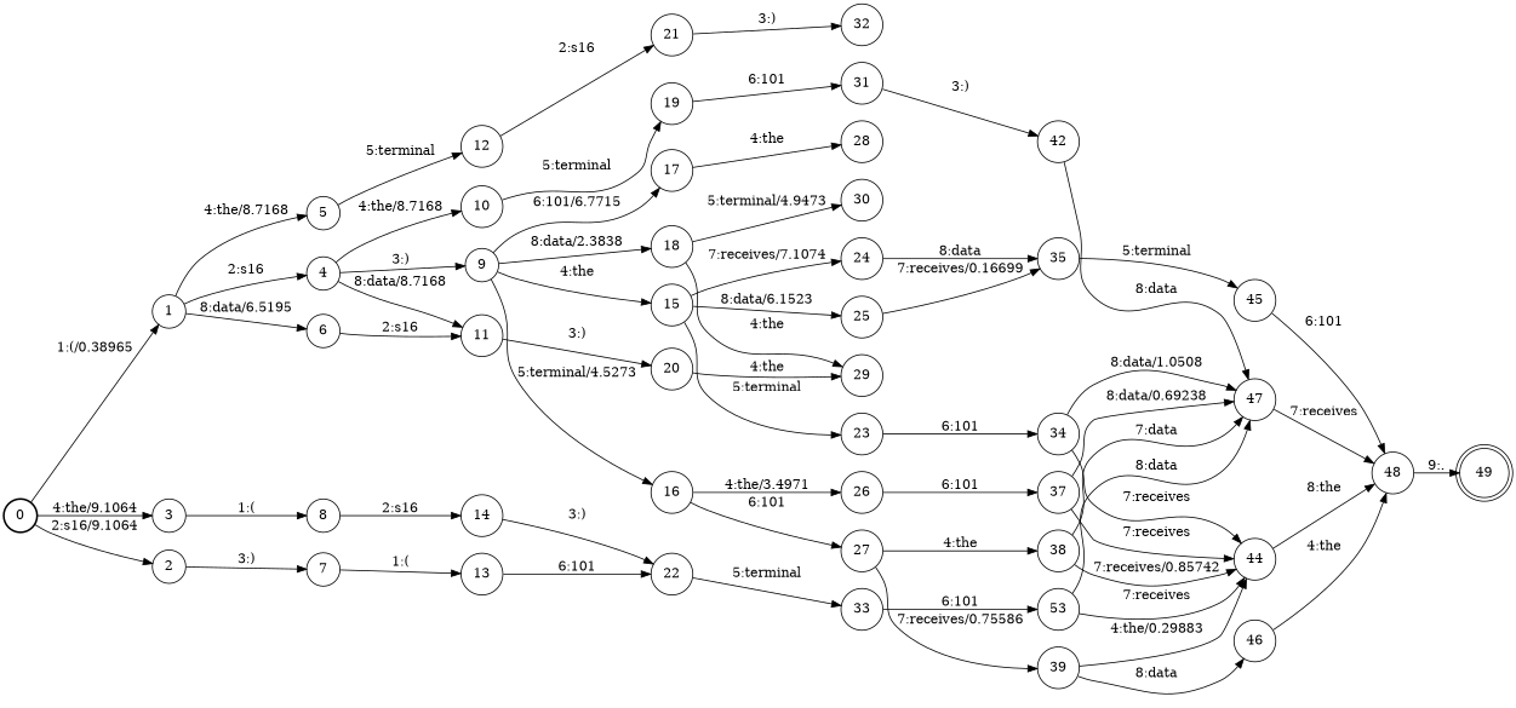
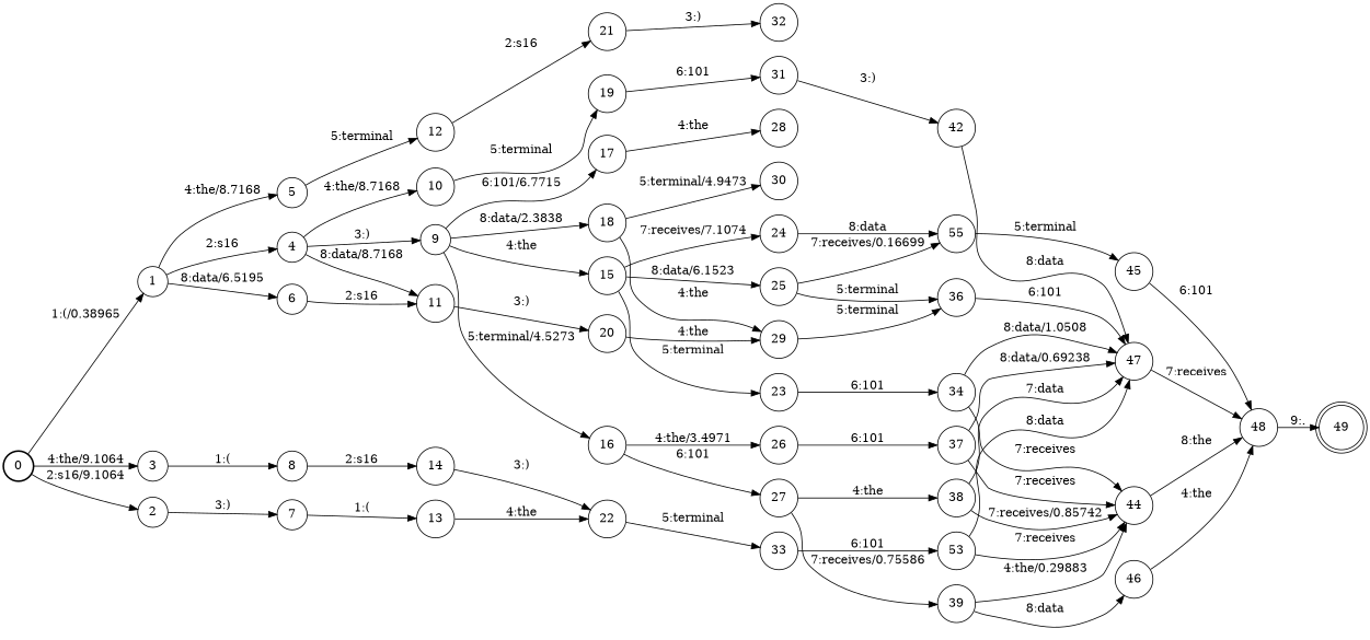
  digraph {
    fontname="DejaVu Serif"
    nodesep=0.25
    rankdir=LR
    ranksep=0.4
    node [fontname="DejaVu Serif" fontsize=14 shape=circle style=solid]
    edge [fontname="DejaVu Serif" fontsize=14]
    n1 [label=0 style=bold]
    n2 [label=1]
    n3 [label=2]
    n4 [label=3]
    n5 [label=4]
    n6 [label=5]
    n7 [label=6]
    n8 [label=7]
    n9 [label=8]
    n10 [label=9]
    n11 [label=10]
    n12 [label=11]
    n13 [label=12]
    n14 [label=13]
    n15 [label=14]
    n16 [label=15]
    n17 [label=16]
    n18 [label=17]
    n19 [label=18]
    n20 [label=19]
    n21 [label=20]
    n22 [label=21]
    n23 [label=22]
    n24 [label=23]
    n25 [label=24]
    n26 [label=25]
    n27 [label=26]
    n28 [label=27]
    n29 [label=28]
    n30 [label=29]
    n31 [label=30]
    n32 [label=31]
    n33 [label=32]
    n34 [label=33]
    n35 [label=34]
-   n36 [label=35]
+   n36 [label=55]
+   n37 [label=36]
    n38 [label=37]
    n39 [label=38]
    n40 [label=39]
    n41 [label=42]
    n42 [label=53]
    n43 [label=44]
    n44 [label=47]
    n45 [label=45]
    n46 [label=46]
    n47 [label=48]
    n48 [label=49 shape=doublecircle]
    n1 -> n2 [label="1:(/0.38965"]
    n1 -> n3 [label="2:s16/9.1064"]
    n1 -> n4 [label="4:the/9.1064"]
    n2 -> n5 [label="2:s16"]
    n2 -> n6 [label="4:the/8.7168"]
    n2 -> n7 [label="8:data/6.5195"]
    n3 -> n8 [label="3:)"]
    n4 -> n9 [label="1:("]
    n5 -> n10 [label="3:)"]
    n5 -> n11 [label="4:the/8.7168"]
    n5 -> n12 [label="8:data/8.7168"]
    n6 -> n13 [label="5:terminal"]
    n7 -> n12 [label="2:s16"]
    n8 -> n14 [label="1:("]
    n9 -> n15 [label="2:s16"]
    n10 -> n16 [label="4:the"]
    n10 -> n17 [label="5:terminal/4.5273"]
    n10 -> n18 [label="6:101/6.7715"]
    n10 -> n19 [label="8:data/2.3838"]
    n11 -> n20 [label="5:terminal"]
    n12 -> n21 [label="3:)"]
    n13 -> n22 [label="2:s16"]
-   n14 -> n23 [label="6:101"]
+   n14 -> n23 [label="4:the"]
    n15 -> n23 [label="3:)"]
    n16 -> n24 [label="5:terminal"]
    n16 -> n25 [label="7:receives/7.1074"]
    n16 -> n26 [label="8:data/6.1523"]
    n17 -> n27 [label="4:the/3.4971"]
    n17 -> n28 [label="6:101"]
    n18 -> n29 [label="4:the"]
    n19 -> n30 [label="4:the"]
    n19 -> n31 [label="5:terminal/4.9473"]
    n20 -> n32 [label="6:101"]
    n21 -> n30 [label="4:the"]
    n22 -> n33 [label="3:)"]
    n23 -> n34 [label="5:terminal"]
    n24 -> n35 [label="6:101"]
    n25 -> n36 [label="8:data"]
    n26 -> n36 [label="7:receives/0.16699"]
+   n26 -> n37 [label="5:terminal"]
    n27 -> n38 [label="6:101"]
    n28 -> n39 [label="4:the"]
    n28 -> n40 [label="7:receives/0.75586"]
+   n30 -> n37 [label="5:terminal"]
    n32 -> n41 [label="3:)"]
    n34 -> n42 [label="6:101"]
    n35 -> n43 [label="7:receives"]
    n35 -> n44 [label="8:data/1.0508"]
    n36 -> n45 [label="5:terminal"]
+   n37 -> n44 [label="6:101"]
    n38 -> n43 [label="7:receives"]
    n38 -> n44 [label="8:data/0.69238"]
    n39 -> n43 [label="7:receives/0.85742"]
    n39 -> n44 [label="7:data"]
    n40 -> n43 [label="4:the/0.29883"]
    n40 -> n46 [label="8:data"]
    n41 -> n44 [label="8:data"]
    n42 -> n43 [label="7:receives"]
    n42 -> n44 [label="8:data"]
    n43 -> n47 [label="8:the"]
    n44 -> n47 [label="7:receives"]
    n45 -> n47 [label="6:101"]
    n46 -> n47 [label="4:the"]
    n47 -> n48 [label="9:."]
  }
